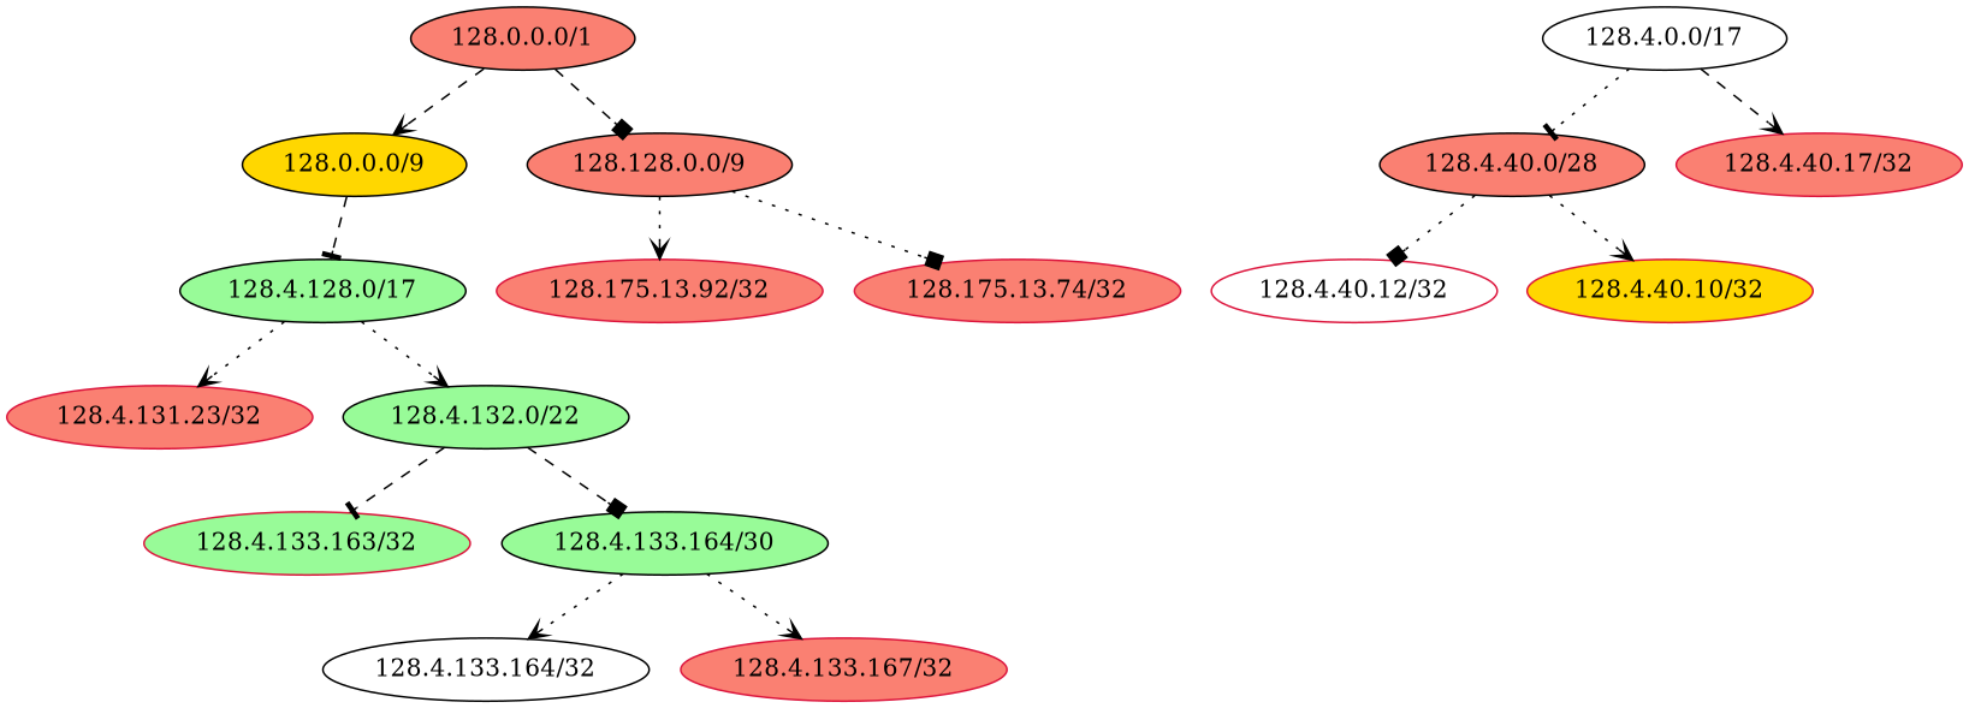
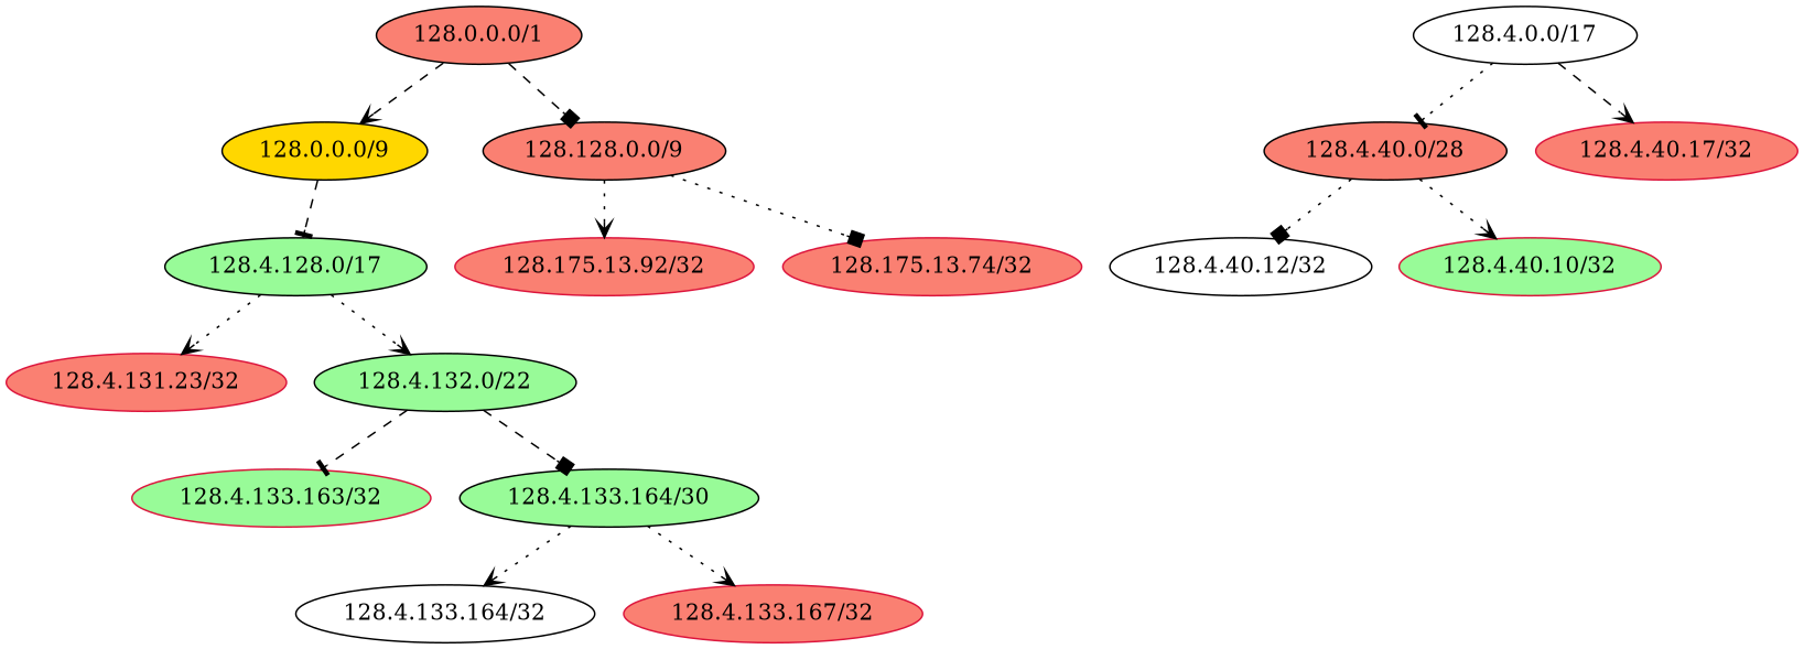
  digraph {
    node [fillcolor=salmon style=filled]
    edge [arrowhead=vee style=dotted]
    "128.0.0.0/9" [fillcolor=gold]
    "128.4.128.0/17" [fillcolor=palegreen]
    "128.4.131.23/32" [color=crimson]
    "128.4.132.0/22" [fillcolor=palegreen]
    "128.4.0.0/17" [fillcolor=white]
    "128.4.40.0/28"
    "128.4.40.17/32" [color=crimson]
    "128.0.0.0/1"
    "128.128.0.0/9"
    "128.175.13.92/32" [color=crimson]
    "128.175.13.74/32" [color=crimson]
    "128.4.133.163/32" [color=crimson fillcolor=palegreen]
-   "128.4.40.12/32" [color=crimson fillcolor=white]
-   "128.4.40.10/32" [color=crimson fillcolor=gold]
+   "128.4.40.12/32" [color=black fillcolor=white]
+   "128.4.40.10/32" [color=crimson fillcolor=palegreen]
    "128.4.133.164/30" [fillcolor=palegreen]
    "128.4.133.164/32" [color=black fillcolor=white]
    "128.4.133.167/32" [color=crimson]
    "128.0.0.0/9" -> "128.4.128.0/17" [arrowhead=tee style=dashed]
    "128.4.128.0/17" -> "128.4.131.23/32"
    "128.4.128.0/17" -> "128.4.132.0/22"
    "128.4.132.0/22" -> "128.4.133.163/32" [arrowhead=tee style=dashed]
    "128.4.132.0/22" -> "128.4.133.164/30" [arrowhead=box style=dashed]
    "128.4.0.0/17" -> "128.4.40.0/28" [arrowhead=tee]
    "128.4.0.0/17" -> "128.4.40.17/32" [style=dashed]
    "128.4.40.0/28" -> "128.4.40.12/32" [arrowhead=box]
    "128.4.40.0/28" -> "128.4.40.10/32"
    "128.0.0.0/1" -> "128.0.0.0/9" [style=dashed]
    "128.0.0.0/1" -> "128.128.0.0/9" [arrowhead=box style=dashed]
    "128.128.0.0/9" -> "128.175.13.92/32"
    "128.128.0.0/9" -> "128.175.13.74/32" [arrowhead=box]
    "128.4.133.164/30" -> "128.4.133.164/32"
    "128.4.133.164/30" -> "128.4.133.167/32"
  }
